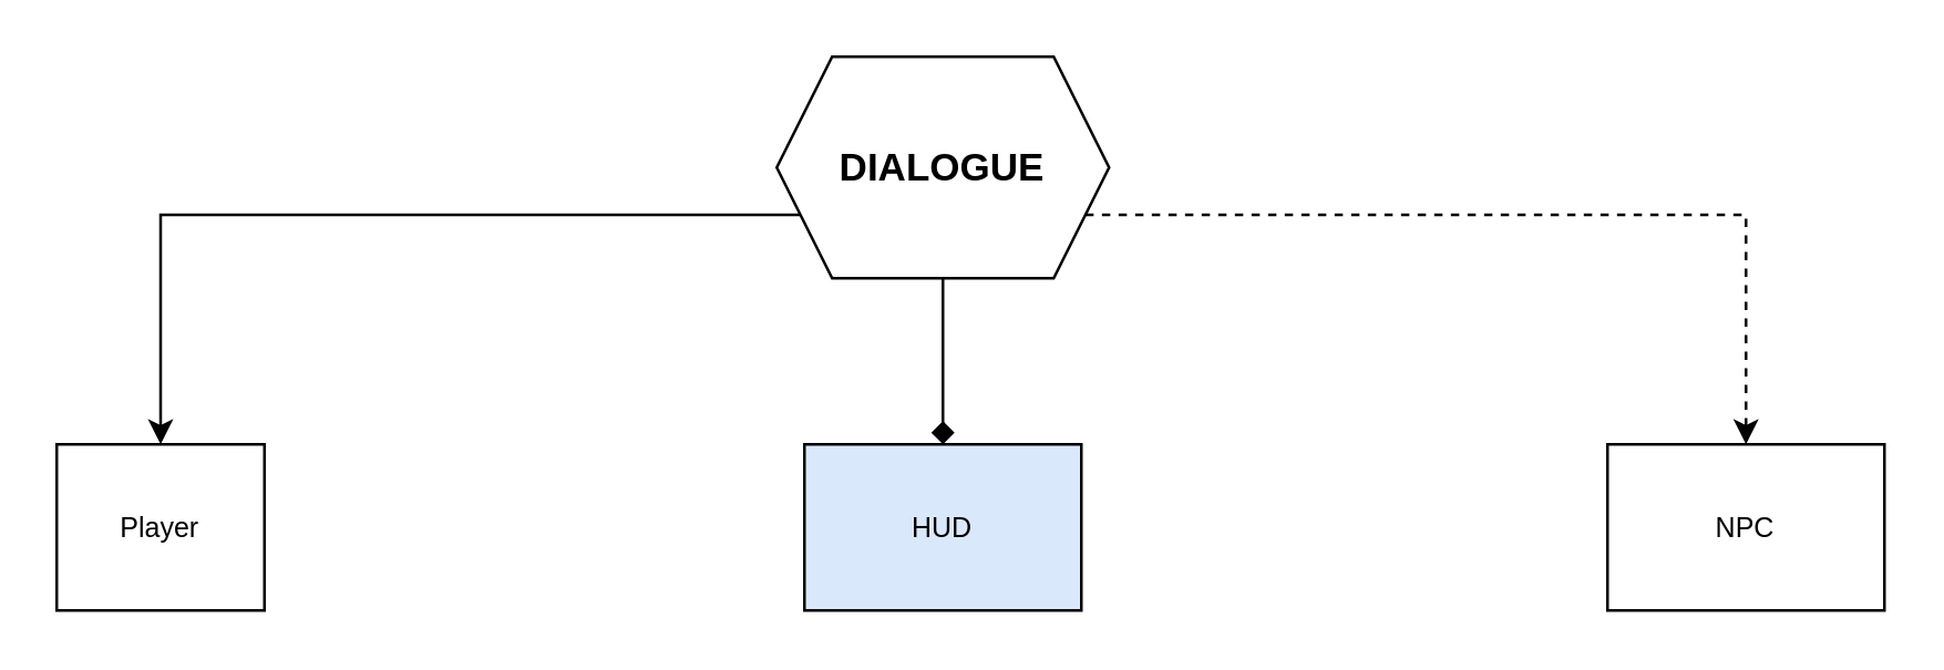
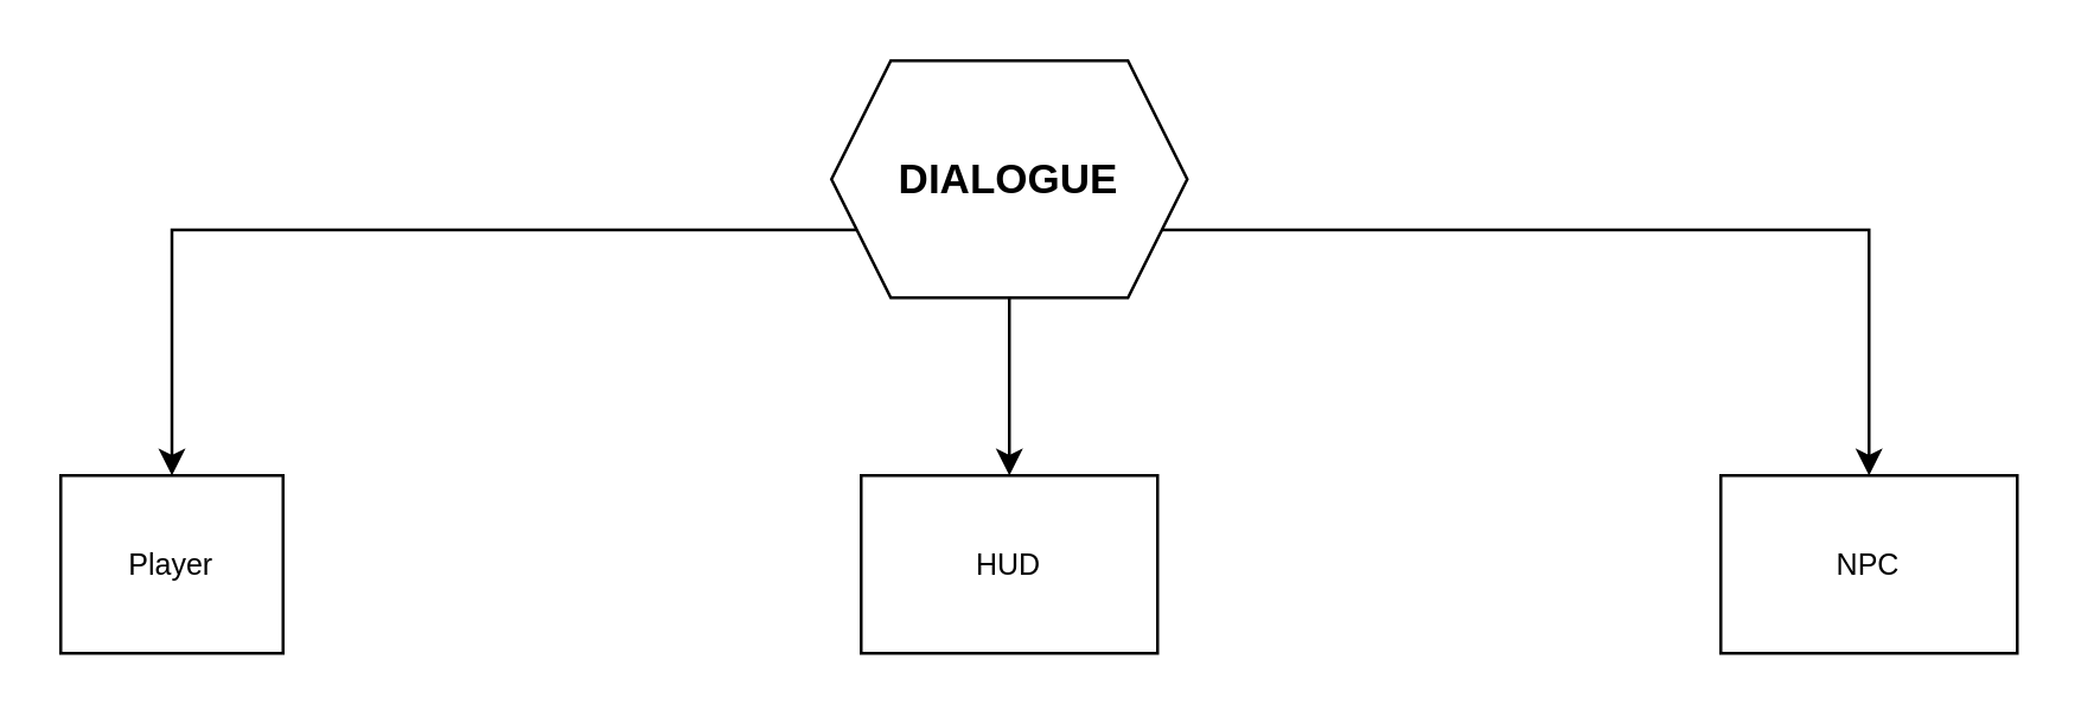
  <mxCell id="0" />
  <mxCell id="1" parent="0" />
  <mxCell id="2" style="edgeStyle=orthogonalEdgeStyle;rounded=0;orthogonalLoop=1;jettySize=auto;html=1;exitX=0;exitY=0.75;exitDx=0;exitDy=0;" edge="1" parent="1" source="5" target="6"><mxGeometry relative="1" as="geometry" /></mxCell>
- <mxCell id="3" style="edgeStyle=orthogonalEdgeStyle;rounded=0;orthogonalLoop=1;jettySize=auto;html=1;exitX=1;exitY=0.75;exitDx=0;exitDy=0;entryX=0.5;entryY=0;entryDx=0;entryDy=0;dashed=1;" edge="1" parent="1" source="5" target="7"><mxGeometry relative="1" as="geometry" /></mxCell>
- <mxCell id="4" style="edgeStyle=orthogonalEdgeStyle;rounded=0;orthogonalLoop=1;jettySize=auto;html=1;exitX=0.5;exitY=1;exitDx=0;exitDy=0;entryX=0.5;entryY=0;entryDx=0;entryDy=0;endArrow=diamond;" edge="1" parent="1" source="5" target="8"><mxGeometry relative="1" as="geometry" /></mxCell>
+ <mxCell id="3" style="edgeStyle=orthogonalEdgeStyle;rounded=0;orthogonalLoop=1;jettySize=auto;html=1;exitX=1;exitY=0.75;exitDx=0;exitDy=0;entryX=0.5;entryY=0;entryDx=0;entryDy=0;" edge="1" parent="1" source="5" target="7"><mxGeometry relative="1" as="geometry" /></mxCell>
+ <mxCell id="4" style="edgeStyle=orthogonalEdgeStyle;rounded=0;orthogonalLoop=1;jettySize=auto;html=1;exitX=0.5;exitY=1;exitDx=0;exitDy=0;entryX=0.5;entryY=0;entryDx=0;entryDy=0;" edge="1" parent="1" source="5" target="8"><mxGeometry relative="1" as="geometry" /></mxCell>
  <mxCell id="5" value="DIALOGUE" style="shape=hexagon;perimeter=hexagonPerimeter2;whiteSpace=wrap;html=1;fixedSize=1;fontSize=14;fontStyle=1" parent="1" vertex="1"><mxGeometry x="280" y="20" width="120" height="80" as="geometry" /></mxCell>
  <mxCell id="6" value="Player" style="rounded=0;whiteSpace=wrap;html=1;fontSize=10;" vertex="1" parent="1"><mxGeometry x="20" y="160" width="75" height="60" as="geometry" /></mxCell>
  <mxCell id="7" value="NPC" style="rounded=0;whiteSpace=wrap;html=1;fontSize=10;" vertex="1" parent="1"><mxGeometry x="580" y="160" width="100" height="60" as="geometry" /></mxCell>
- <mxCell id="8" value="HUD" style="rounded=0;whiteSpace=wrap;html=1;fontSize=10;fillColor=#dae8fc;" vertex="1" parent="1"><mxGeometry x="290" y="160" width="100" height="60" as="geometry" /></mxCell>
+ <mxCell id="8" value="HUD" style="rounded=0;whiteSpace=wrap;html=1;fontSize=10;" vertex="1" parent="1"><mxGeometry x="290" y="160" width="100" height="60" as="geometry" /></mxCell>
